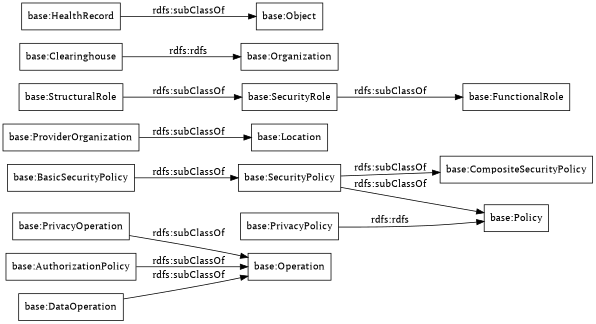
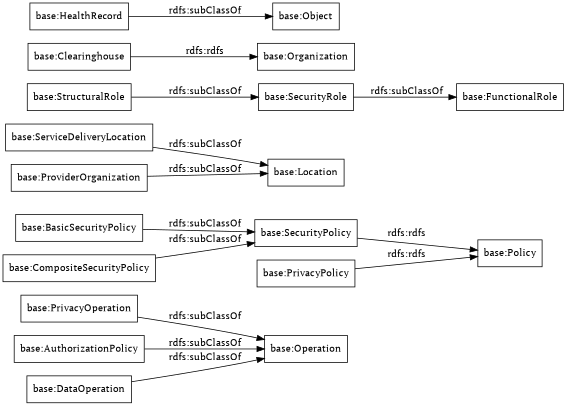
  digraph {
    fontname="PT Serif"
    rankdir=LR
    node [color=black fontname="PT Serif" shape=rectangle]
    edge [fontname="PT Serif"]
    "base:PrivacyOperation"
    "base:Operation"
    "base:AuthorizationPolicy"
    "base:BasicSecurityPolicy"
    "base:SecurityPolicy"
+   "base:ServiceDeliveryLocation"
    "base:Location"
    "base:Policy"
    "base:ProviderOrganization"
    "base:CompositeSecurityPolicy"
    "base:SecurityRole"
    "base:FunctionalRole"
    "base:Clearinghouse"
    "base:Organization"
    "base:HealthRecord"
    "base:Object"
    "base:PrivacyPolicy"
    "base:DataOperation"
    "base:StructuralRole"
    "base:PrivacyOperation" -> "base:Operation" [label="rdfs:subClassOf"]
    "base:AuthorizationPolicy" -> "base:Operation" [label="rdfs:subClassOf"]
    "base:BasicSecurityPolicy" -> "base:SecurityPolicy" [label="rdfs:subClassOf"]
-   "base:SecurityPolicy" -> "base:Policy" [label="rdfs:subClassOf"]
+   "base:SecurityPolicy" -> "base:Policy" [label="rdfs:rdfs"]
+   "base:ServiceDeliveryLocation" -> "base:Location" [label="rdfs:subClassOf"]
    "base:ProviderOrganization" -> "base:Location" [label="rdfs:subClassOf"]
-   "base:SecurityPolicy" -> "base:CompositeSecurityPolicy" [label="rdfs:subClassOf"]
+   "base:CompositeSecurityPolicy" -> "base:SecurityPolicy" [label="rdfs:subClassOf"]
    "base:SecurityRole" -> "base:FunctionalRole" [label="rdfs:subClassOf"]
    "base:Clearinghouse" -> "base:Organization" [label="rdfs:rdfs"]
    "base:HealthRecord" -> "base:Object" [label="rdfs:subClassOf"]
    "base:PrivacyPolicy" -> "base:Policy" [label="rdfs:rdfs"]
    "base:DataOperation" -> "base:Operation" [label="rdfs:subClassOf"]
    "base:StructuralRole" -> "base:SecurityRole" [label="rdfs:subClassOf"]
  }
